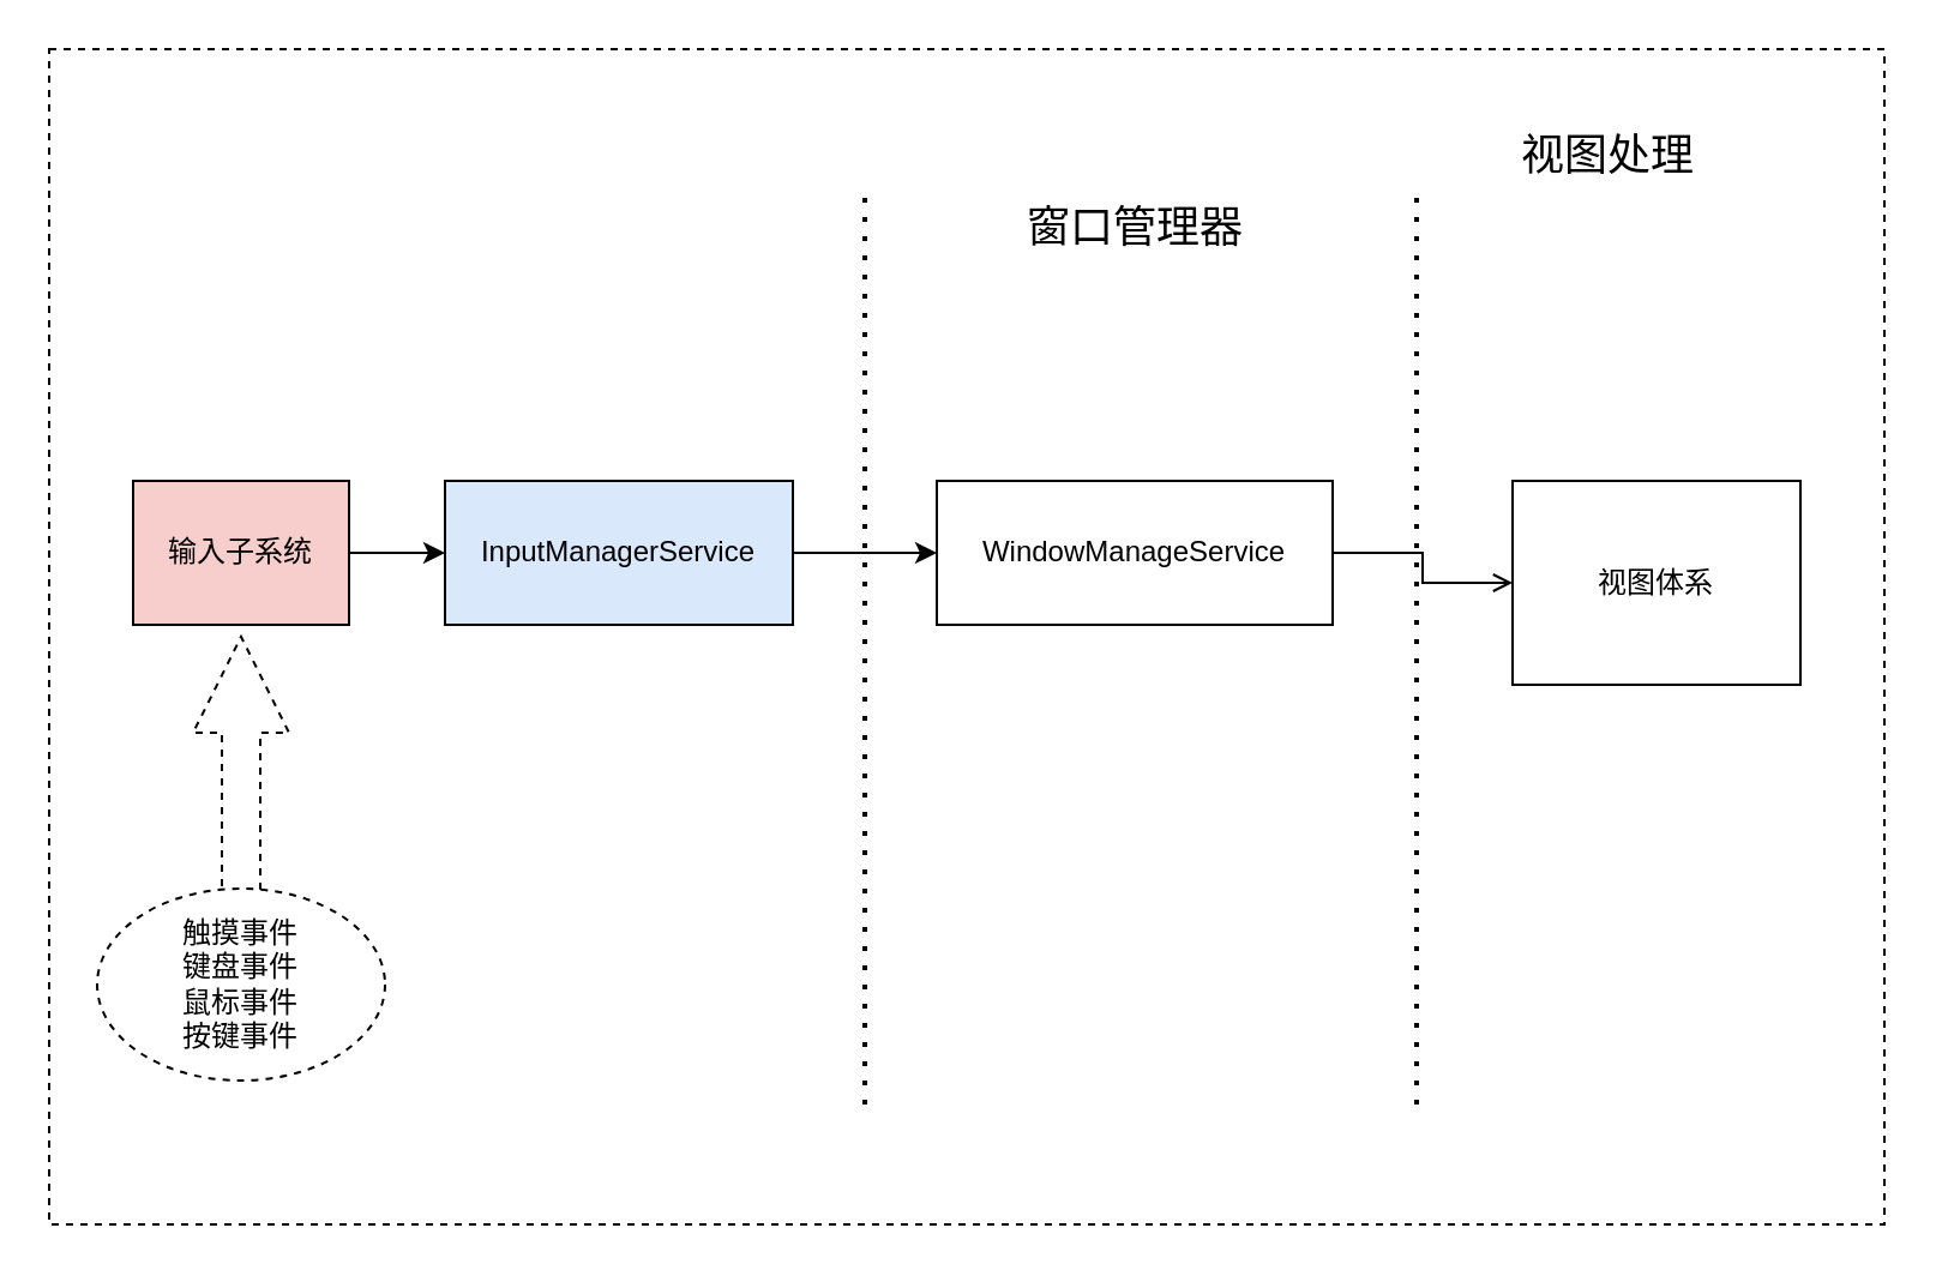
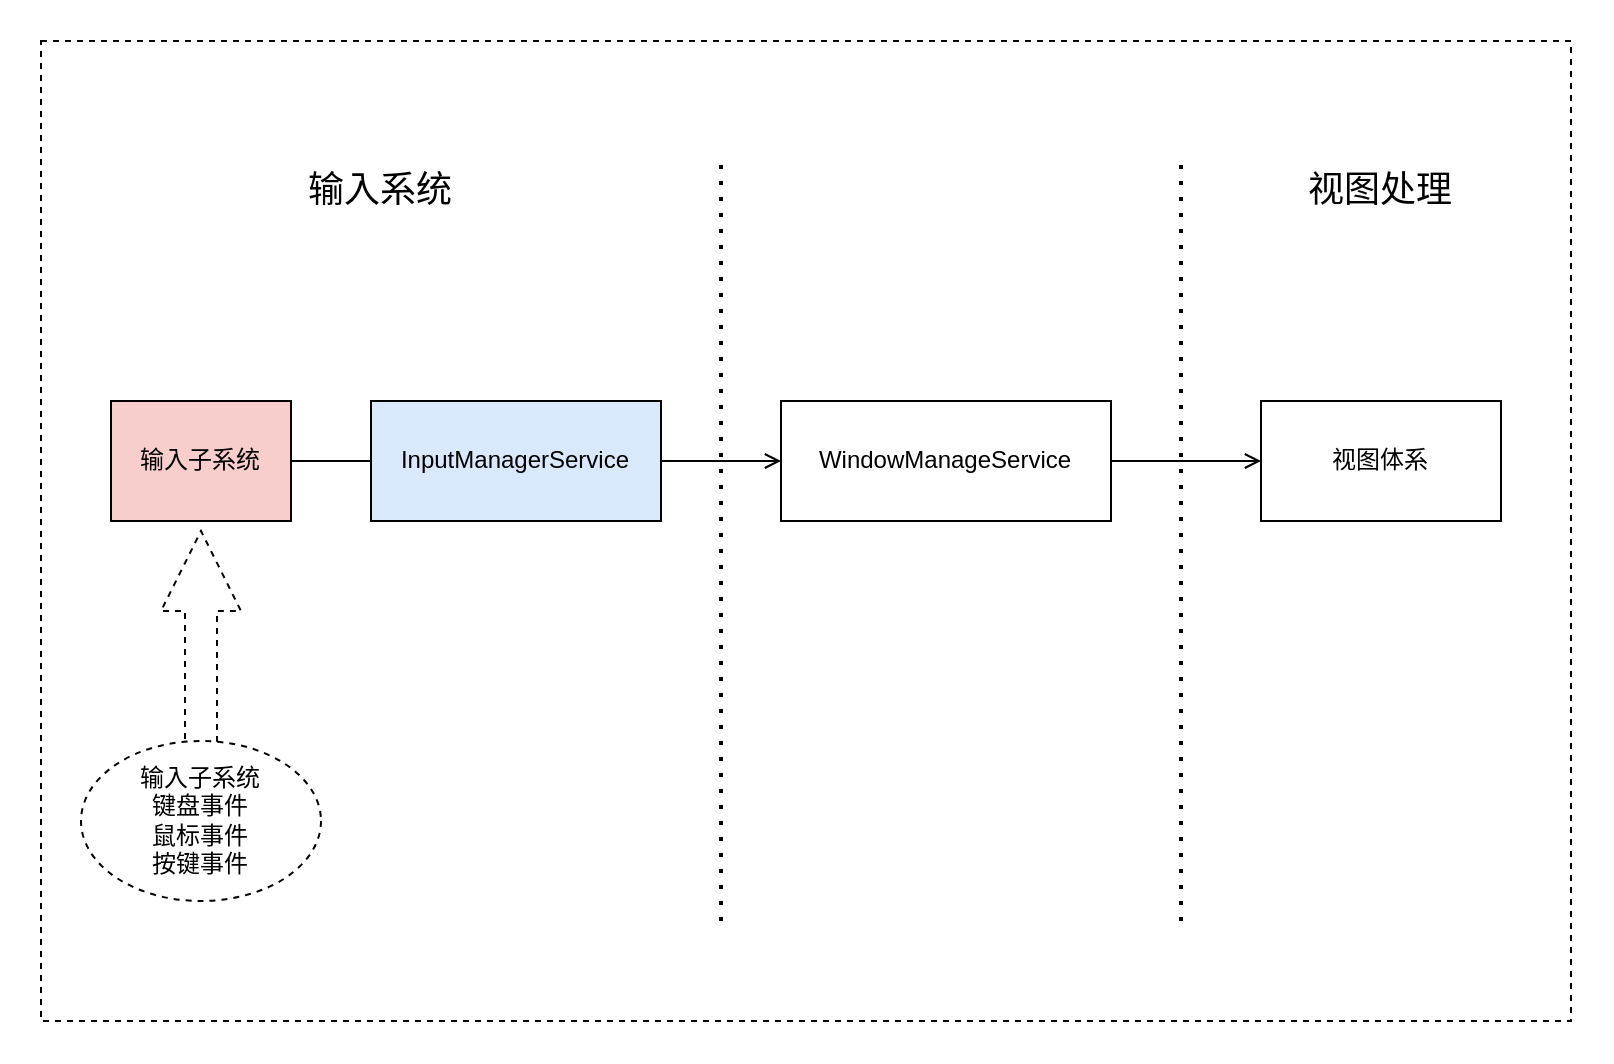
  <mxCell id="0" />
  <mxCell id="1" parent="0" />
  <mxCell id="2" value="" style="rounded=0;whiteSpace=wrap;html=1;dashed=1;" vertex="1" parent="1"><mxGeometry x="20" y="20" width="765" height="490" as="geometry" /></mxCell>
  <mxCell id="3" value="" style="endArrow=none;dashed=1;html=1;dashPattern=1 3;strokeWidth=2;" edge="1" parent="1"><mxGeometry width="50" height="50" relative="1" as="geometry"><mxPoint x="360" y="460" as="sourcePoint" /><mxPoint x="360" y="80" as="targetPoint" /></mxGeometry></mxCell>
- <mxCell id="5" value="&lt;font style=&quot;font-size: 18px&quot;&gt;窗口管理器&lt;/font&gt;" style="text;html=1;strokeColor=none;fillColor=none;align=center;verticalAlign=middle;whiteSpace=wrap;rounded=0;" vertex="1" parent="1"><mxGeometry x="417.5" y="82.5" width="110" height="25" as="geometry" /></mxCell>
+ <mxCell id="4" value="&lt;font style=&quot;font-size: 18px&quot;&gt;输入系统&lt;/font&gt;" style="text;html=1;strokeColor=none;fillColor=none;align=center;verticalAlign=middle;whiteSpace=wrap;rounded=0;" vertex="1" parent="1"><mxGeometry x="120" y="80" width="140" height="30" as="geometry" /></mxCell>
  <mxCell id="6" value="" style="endArrow=none;dashed=1;html=1;dashPattern=1 3;strokeWidth=2;" edge="1" parent="1"><mxGeometry width="50" height="50" relative="1" as="geometry"><mxPoint x="590" y="460" as="sourcePoint" /><mxPoint x="590" y="80" as="targetPoint" /></mxGeometry></mxCell>
- <mxCell id="7" value="&lt;span style=&quot;font-size: 18px&quot;&gt;视图处理&lt;/span&gt;" style="text;html=1;strokeColor=none;fillColor=none;align=center;verticalAlign=middle;whiteSpace=wrap;rounded=0;" vertex="1" parent="1"><mxGeometry x="630" y="52.5" width="80" height="25" as="geometry" /></mxCell>
- <mxCell id="8" value="" style="edgeStyle=orthogonalEdgeStyle;rounded=0;orthogonalLoop=1;jettySize=auto;html=1;" edge="1" parent="1" source="9" target="11"><mxGeometry relative="1" as="geometry" /></mxCell>
+ <mxCell id="7" value="&lt;span style=&quot;font-size: 18px&quot;&gt;视图处理&lt;/span&gt;" style="text;html=1;strokeColor=none;fillColor=none;align=center;verticalAlign=middle;whiteSpace=wrap;rounded=0;" vertex="1" parent="1"><mxGeometry x="650" y="82.5" width="80" height="25" as="geometry" /></mxCell>
+ <mxCell id="8" value="" style="edgeStyle=orthogonalEdgeStyle;rounded=0;orthogonalLoop=1;jettySize=auto;html=1;endArrow=none;" edge="1" parent="1" source="9" target="11"><mxGeometry relative="1" as="geometry" /></mxCell>
  <mxCell id="9" value="输入子系统" style="rounded=0;whiteSpace=wrap;html=1;fillColor=#f8cecc;" vertex="1" parent="1"><mxGeometry x="55" y="200" width="90" height="60" as="geometry" /></mxCell>
- <mxCell id="10" value="" style="edgeStyle=orthogonalEdgeStyle;rounded=0;orthogonalLoop=1;jettySize=auto;html=1;" edge="1" parent="1" source="11" target="13"><mxGeometry relative="1" as="geometry" /></mxCell>
+ <mxCell id="10" value="" style="edgeStyle=orthogonalEdgeStyle;rounded=0;orthogonalLoop=1;jettySize=auto;html=1;endArrow=open;" edge="1" parent="1" source="11" target="13"><mxGeometry relative="1" as="geometry" /></mxCell>
  <mxCell id="11" value="InputManagerService" style="whiteSpace=wrap;html=1;rounded=0;fillColor=#dae8fc;" vertex="1" parent="1"><mxGeometry x="185" y="200" width="145" height="60" as="geometry" /></mxCell>
  <mxCell id="12" value="" style="edgeStyle=orthogonalEdgeStyle;rounded=0;orthogonalLoop=1;jettySize=auto;html=1;endArrow=open;" edge="1" parent="1" source="13" target="14"><mxGeometry relative="1" as="geometry" /></mxCell>
  <mxCell id="13" value="WindowManageService" style="whiteSpace=wrap;html=1;rounded=0;" vertex="1" parent="1"><mxGeometry x="390" y="200" width="165" height="60" as="geometry" /></mxCell>
- <mxCell id="14" value="视图体系" style="whiteSpace=wrap;html=1;rounded=0;" vertex="1" parent="1"><mxGeometry x="630" y="200" width="120" height="85" as="geometry" /></mxCell>
+ <mxCell id="14" value="视图体系" style="whiteSpace=wrap;html=1;rounded=0;" vertex="1" parent="1"><mxGeometry x="630" y="200" width="120" height="60" as="geometry" /></mxCell>
  <mxCell id="15" value="" style="html=1;shadow=0;dashed=1;align=center;verticalAlign=middle;shape=mxgraph.arrows2.arrow;dy=0.6;dx=40;notch=0;rotation=-90;" vertex="1" parent="1"><mxGeometry x="45" y="300" width="110" height="40" as="geometry" /></mxCell>
- <mxCell id="16" value="触摸事件&lt;br&gt;键盘事件&lt;br&gt;鼠标事件&lt;br&gt;按键事件" style="ellipse;whiteSpace=wrap;html=1;dashed=1;" vertex="1" parent="1"><mxGeometry x="40" y="370" width="120" height="80" as="geometry" /></mxCell>
+ <mxCell id="16" value="输入子系统&lt;br&gt;键盘事件&lt;br&gt;鼠标事件&lt;br&gt;按键事件" style="ellipse;whiteSpace=wrap;html=1;dashed=1;" vertex="1" parent="1"><mxGeometry x="40" y="370" width="120" height="80" as="geometry" /></mxCell>
